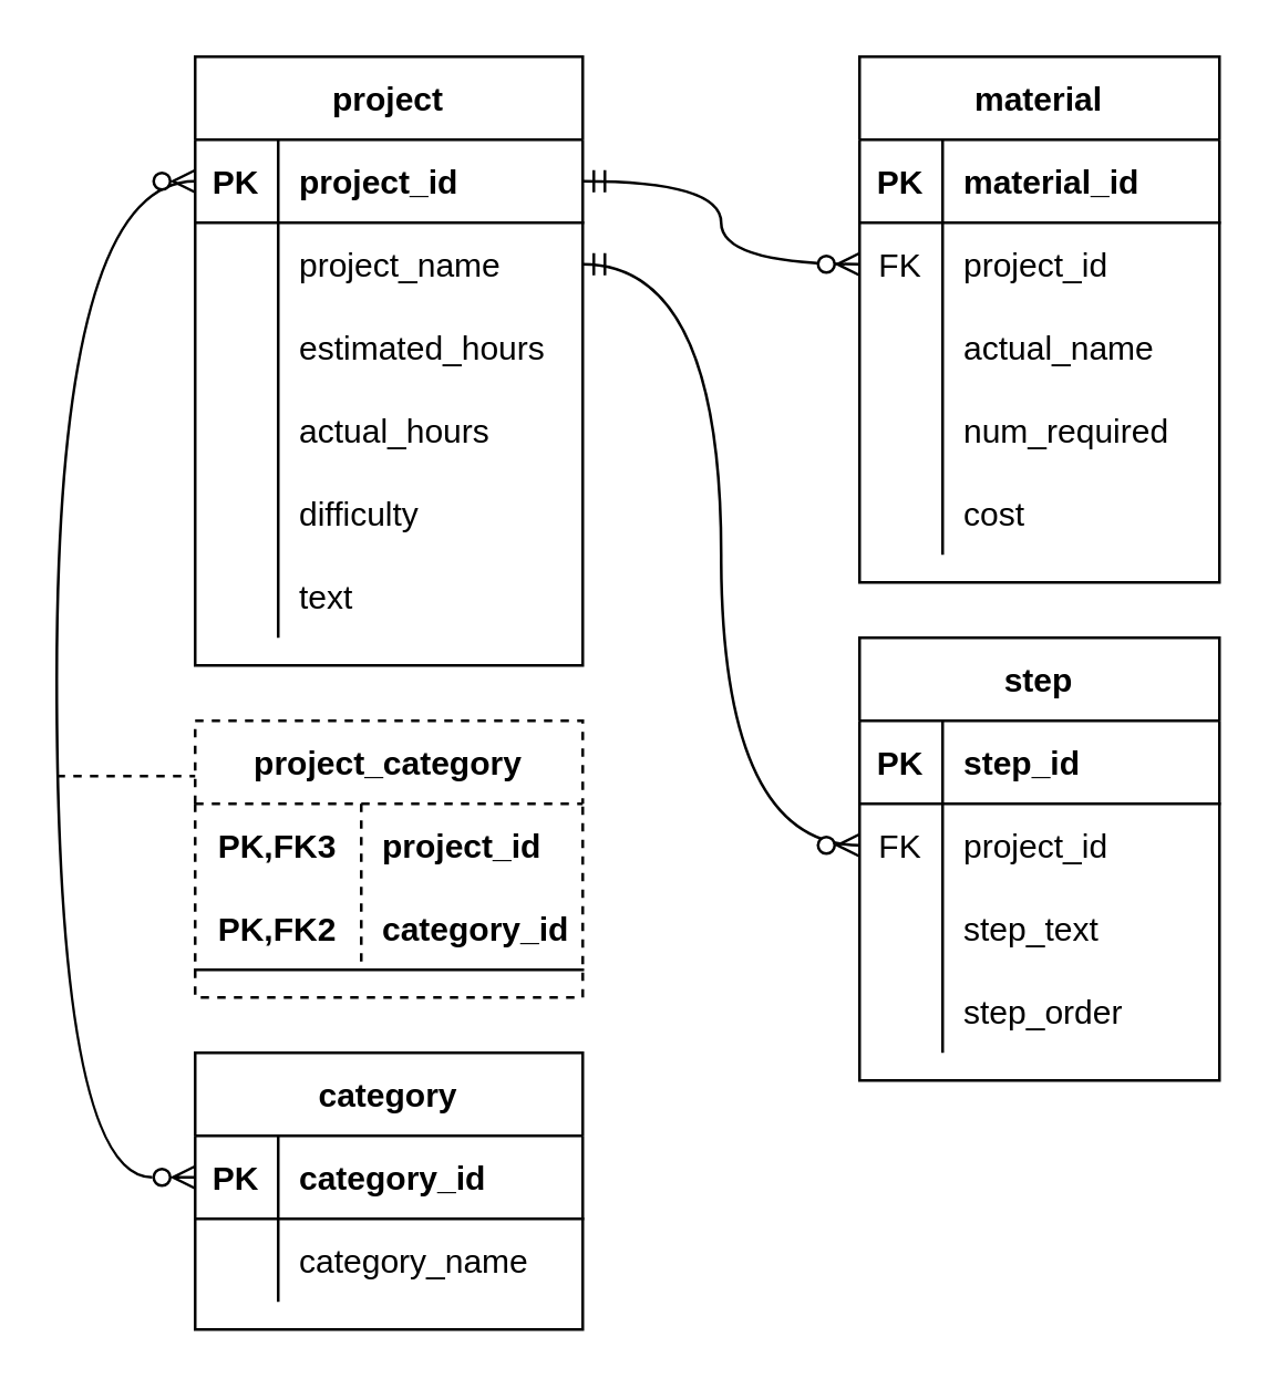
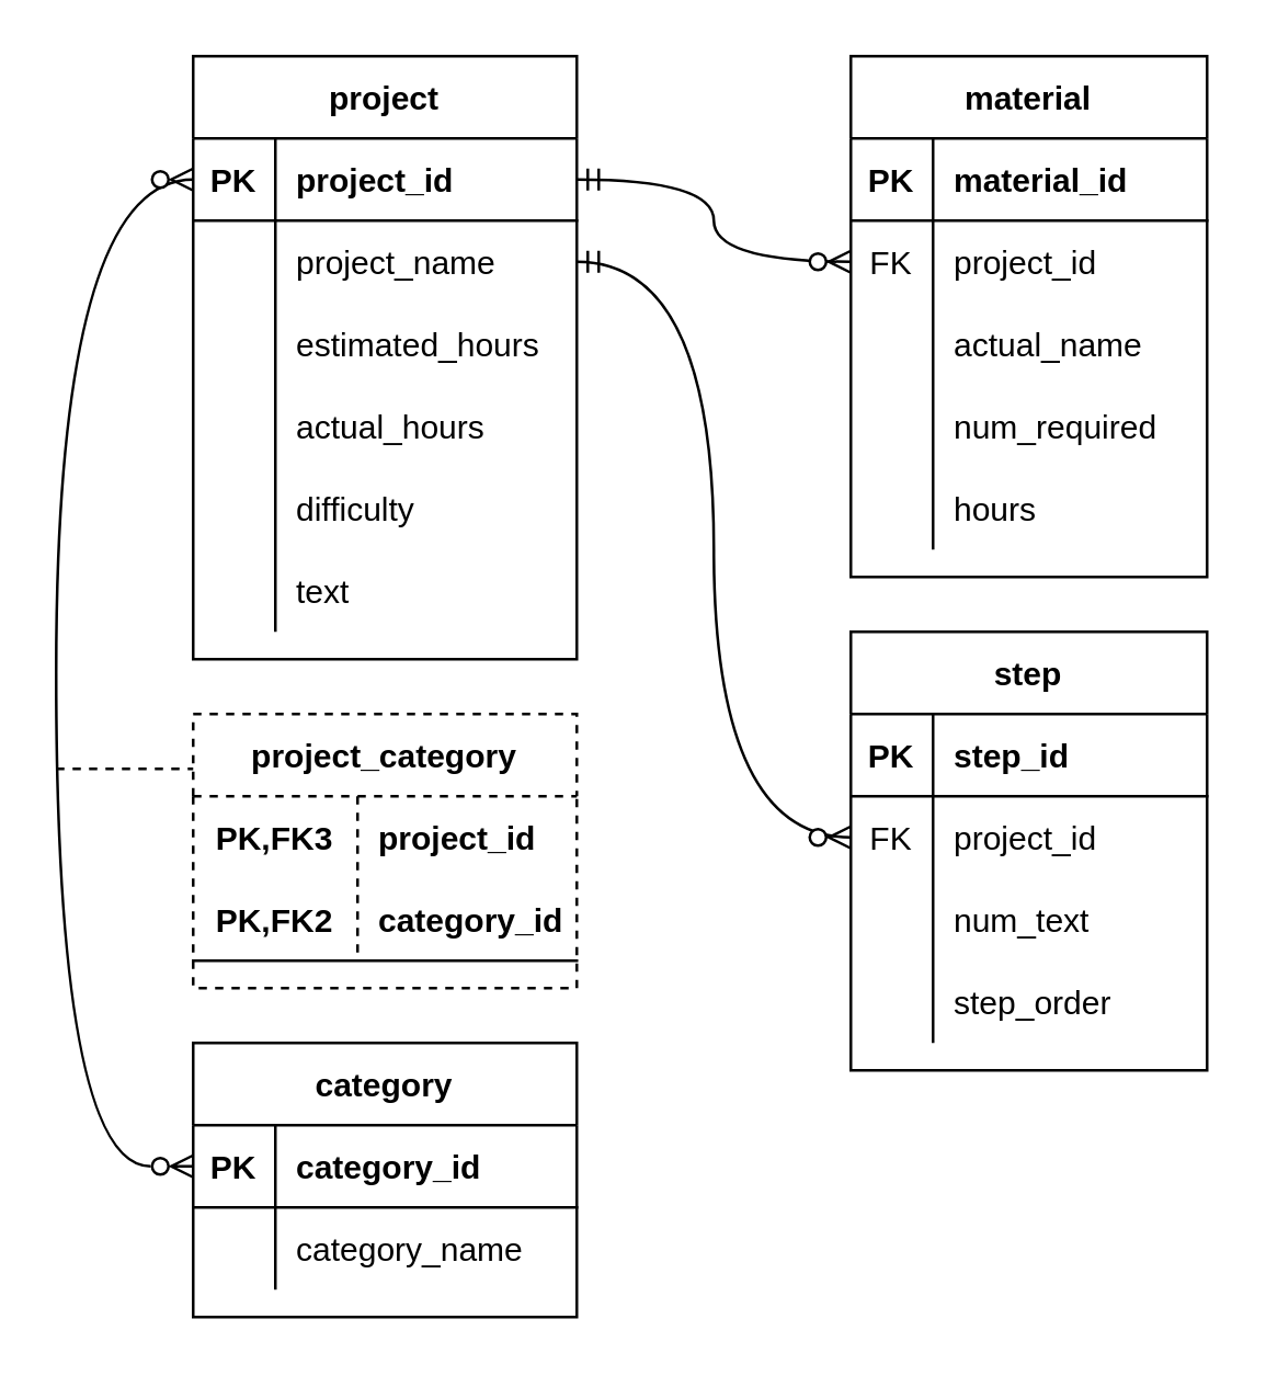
  <mxCell id="0" />
  <mxCell id="1" parent="0" />
  <mxCell id="2" value="project" style="shape=table;startSize=30;container=1;collapsible=1;childLayout=tableLayout;fixedRows=1;rowLines=0;fontStyle=1;align=center;resizeLast=1;" vertex="1" parent="1"><mxGeometry x="70" y="20" width="140" height="220" as="geometry" /></mxCell>
  <mxCell id="3" value="" style="shape=tableRow;horizontal=0;startSize=0;swimlaneHead=0;swimlaneBody=0;fillColor=none;collapsible=0;dropTarget=0;points=[[0,0.5],[1,0.5]];portConstraint=eastwest;top=0;left=0;right=0;bottom=1;" vertex="1" parent="2"><mxGeometry y="30" width="140" height="30" as="geometry" /></mxCell>
  <mxCell id="4" value="PK" style="shape=partialRectangle;connectable=0;fillColor=none;top=0;left=0;bottom=0;right=0;fontStyle=1;overflow=hidden;" vertex="1" parent="3"><mxGeometry width="30" height="30" as="geometry"><mxRectangle width="30" height="30" as="alternateBounds" /></mxGeometry></mxCell>
  <mxCell id="5" value="project_id" style="shape=partialRectangle;connectable=0;fillColor=none;top=0;left=0;bottom=0;right=0;align=left;spacingLeft=6;fontStyle=1;overflow=hidden;" vertex="1" parent="3"><mxGeometry x="30" width="110" height="30" as="geometry"><mxRectangle width="110" height="30" as="alternateBounds" /></mxGeometry></mxCell>
  <mxCell id="6" value="" style="shape=tableRow;horizontal=0;startSize=0;swimlaneHead=0;swimlaneBody=0;fillColor=none;collapsible=0;dropTarget=0;points=[[0,0.5],[1,0.5]];portConstraint=eastwest;top=0;left=0;right=0;bottom=0;" vertex="1" parent="2"><mxGeometry y="60" width="140" height="30" as="geometry" /></mxCell>
  <mxCell id="7" value="" style="shape=partialRectangle;connectable=0;fillColor=none;top=0;left=0;bottom=0;right=0;editable=1;overflow=hidden;" vertex="1" parent="6"><mxGeometry width="30" height="30" as="geometry"><mxRectangle width="30" height="30" as="alternateBounds" /></mxGeometry></mxCell>
  <mxCell id="8" value="project_name" style="shape=partialRectangle;connectable=0;fillColor=none;top=0;left=0;bottom=0;right=0;align=left;spacingLeft=6;overflow=hidden;" vertex="1" parent="6"><mxGeometry x="30" width="110" height="30" as="geometry"><mxRectangle width="110" height="30" as="alternateBounds" /></mxGeometry></mxCell>
  <mxCell id="9" value="" style="shape=tableRow;horizontal=0;startSize=0;swimlaneHead=0;swimlaneBody=0;fillColor=none;collapsible=0;dropTarget=0;points=[[0,0.5],[1,0.5]];portConstraint=eastwest;top=0;left=0;right=0;bottom=0;" vertex="1" parent="2"><mxGeometry y="90" width="140" height="30" as="geometry" /></mxCell>
  <mxCell id="10" value="" style="shape=partialRectangle;connectable=0;fillColor=none;top=0;left=0;bottom=0;right=0;editable=1;overflow=hidden;" vertex="1" parent="9"><mxGeometry width="30" height="30" as="geometry"><mxRectangle width="30" height="30" as="alternateBounds" /></mxGeometry></mxCell>
  <mxCell id="11" value="estimated_hours" style="shape=partialRectangle;connectable=0;fillColor=none;top=0;left=0;bottom=0;right=0;align=left;spacingLeft=6;overflow=hidden;" vertex="1" parent="9"><mxGeometry x="30" width="110" height="30" as="geometry"><mxRectangle width="110" height="30" as="alternateBounds" /></mxGeometry></mxCell>
  <mxCell id="12" value="" style="shape=tableRow;horizontal=0;startSize=0;swimlaneHead=0;swimlaneBody=0;fillColor=none;collapsible=0;dropTarget=0;points=[[0,0.5],[1,0.5]];portConstraint=eastwest;top=0;left=0;right=0;bottom=0;" vertex="1" parent="2"><mxGeometry y="120" width="140" height="30" as="geometry" /></mxCell>
  <mxCell id="13" value="" style="shape=partialRectangle;connectable=0;fillColor=none;top=0;left=0;bottom=0;right=0;editable=1;overflow=hidden;" vertex="1" parent="12"><mxGeometry width="30" height="30" as="geometry"><mxRectangle width="30" height="30" as="alternateBounds" /></mxGeometry></mxCell>
  <mxCell id="14" value="actual_hours" style="shape=partialRectangle;connectable=0;fillColor=none;top=0;left=0;bottom=0;right=0;align=left;spacingLeft=6;overflow=hidden;" vertex="1" parent="12"><mxGeometry x="30" width="110" height="30" as="geometry"><mxRectangle width="110" height="30" as="alternateBounds" /></mxGeometry></mxCell>
  <mxCell id="15" style="shape=tableRow;horizontal=0;startSize=0;swimlaneHead=0;swimlaneBody=0;fillColor=none;collapsible=0;dropTarget=0;points=[[0,0.5],[1,0.5]];portConstraint=eastwest;top=0;left=0;right=0;bottom=0;" vertex="1" parent="2"><mxGeometry y="150" width="140" height="30" as="geometry" /></mxCell>
  <mxCell id="16" style="shape=partialRectangle;connectable=0;fillColor=none;top=0;left=0;bottom=0;right=0;editable=1;overflow=hidden;" vertex="1" parent="15"><mxGeometry width="30" height="30" as="geometry"><mxRectangle width="30" height="30" as="alternateBounds" /></mxGeometry></mxCell>
  <mxCell id="17" value="difficulty" style="shape=partialRectangle;connectable=0;fillColor=none;top=0;left=0;bottom=0;right=0;align=left;spacingLeft=6;overflow=hidden;" vertex="1" parent="15"><mxGeometry x="30" width="110" height="30" as="geometry"><mxRectangle width="110" height="30" as="alternateBounds" /></mxGeometry></mxCell>
  <mxCell id="18" style="shape=tableRow;horizontal=0;startSize=0;swimlaneHead=0;swimlaneBody=0;fillColor=none;collapsible=0;dropTarget=0;points=[[0,0.5],[1,0.5]];portConstraint=eastwest;top=0;left=0;right=0;bottom=0;" vertex="1" parent="2"><mxGeometry y="180" width="140" height="30" as="geometry" /></mxCell>
  <mxCell id="19" style="shape=partialRectangle;connectable=0;fillColor=none;top=0;left=0;bottom=0;right=0;editable=1;overflow=hidden;" vertex="1" parent="18"><mxGeometry width="30" height="30" as="geometry"><mxRectangle width="30" height="30" as="alternateBounds" /></mxGeometry></mxCell>
  <mxCell id="20" value="text" style="shape=partialRectangle;connectable=0;fillColor=none;top=0;left=0;bottom=0;right=0;align=left;spacingLeft=6;overflow=hidden;" vertex="1" parent="18"><mxGeometry x="30" width="110" height="30" as="geometry"><mxRectangle width="110" height="30" as="alternateBounds" /></mxGeometry></mxCell>
  <mxCell id="21" value="material" style="shape=table;startSize=30;container=1;collapsible=1;childLayout=tableLayout;fixedRows=1;rowLines=0;fontStyle=1;align=center;resizeLast=1;" vertex="1" parent="1"><mxGeometry x="310" y="20" width="130" height="190" as="geometry" /></mxCell>
  <mxCell id="22" value="" style="shape=tableRow;horizontal=0;startSize=0;swimlaneHead=0;swimlaneBody=0;fillColor=none;collapsible=0;dropTarget=0;points=[[0,0.5],[1,0.5]];portConstraint=eastwest;top=0;left=0;right=0;bottom=1;" vertex="1" parent="21"><mxGeometry y="30" width="130" height="30" as="geometry" /></mxCell>
  <mxCell id="23" value="PK" style="shape=partialRectangle;connectable=0;fillColor=none;top=0;left=0;bottom=0;right=0;fontStyle=1;overflow=hidden;" vertex="1" parent="22"><mxGeometry width="30" height="30" as="geometry"><mxRectangle width="30" height="30" as="alternateBounds" /></mxGeometry></mxCell>
  <mxCell id="24" value="material_id" style="shape=partialRectangle;connectable=0;fillColor=none;top=0;left=0;bottom=0;right=0;align=left;spacingLeft=6;fontStyle=1;overflow=hidden;" vertex="1" parent="22"><mxGeometry x="30" width="100" height="30" as="geometry"><mxRectangle width="100" height="30" as="alternateBounds" /></mxGeometry></mxCell>
  <mxCell id="25" value="" style="shape=tableRow;horizontal=0;startSize=0;swimlaneHead=0;swimlaneBody=0;fillColor=none;collapsible=0;dropTarget=0;points=[[0,0.5],[1,0.5]];portConstraint=eastwest;top=0;left=0;right=0;bottom=0;" vertex="1" parent="21"><mxGeometry y="60" width="130" height="30" as="geometry" /></mxCell>
  <mxCell id="26" value="FK" style="shape=partialRectangle;connectable=0;fillColor=none;top=0;left=0;bottom=0;right=0;editable=1;overflow=hidden;" vertex="1" parent="25"><mxGeometry width="30" height="30" as="geometry"><mxRectangle width="30" height="30" as="alternateBounds" /></mxGeometry></mxCell>
  <mxCell id="27" value="project_id" style="shape=partialRectangle;connectable=0;fillColor=none;top=0;left=0;bottom=0;right=0;align=left;spacingLeft=6;overflow=hidden;" vertex="1" parent="25"><mxGeometry x="30" width="100" height="30" as="geometry"><mxRectangle width="100" height="30" as="alternateBounds" /></mxGeometry></mxCell>
  <mxCell id="28" value="" style="shape=tableRow;horizontal=0;startSize=0;swimlaneHead=0;swimlaneBody=0;fillColor=none;collapsible=0;dropTarget=0;points=[[0,0.5],[1,0.5]];portConstraint=eastwest;top=0;left=0;right=0;bottom=0;" vertex="1" parent="21"><mxGeometry y="90" width="130" height="30" as="geometry" /></mxCell>
  <mxCell id="29" value="" style="shape=partialRectangle;connectable=0;fillColor=none;top=0;left=0;bottom=0;right=0;editable=1;overflow=hidden;" vertex="1" parent="28"><mxGeometry width="30" height="30" as="geometry"><mxRectangle width="30" height="30" as="alternateBounds" /></mxGeometry></mxCell>
  <mxCell id="30" value="actual_name" style="shape=partialRectangle;connectable=0;fillColor=none;top=0;left=0;bottom=0;right=0;align=left;spacingLeft=6;overflow=hidden;" vertex="1" parent="28"><mxGeometry x="30" width="100" height="30" as="geometry"><mxRectangle width="100" height="30" as="alternateBounds" /></mxGeometry></mxCell>
  <mxCell id="31" value="" style="shape=tableRow;horizontal=0;startSize=0;swimlaneHead=0;swimlaneBody=0;fillColor=none;collapsible=0;dropTarget=0;points=[[0,0.5],[1,0.5]];portConstraint=eastwest;top=0;left=0;right=0;bottom=0;" vertex="1" parent="21"><mxGeometry y="120" width="130" height="30" as="geometry" /></mxCell>
  <mxCell id="32" value="" style="shape=partialRectangle;connectable=0;fillColor=none;top=0;left=0;bottom=0;right=0;editable=1;overflow=hidden;" vertex="1" parent="31"><mxGeometry width="30" height="30" as="geometry"><mxRectangle width="30" height="30" as="alternateBounds" /></mxGeometry></mxCell>
  <mxCell id="33" value="num_required" style="shape=partialRectangle;connectable=0;fillColor=none;top=0;left=0;bottom=0;right=0;align=left;spacingLeft=6;overflow=hidden;" vertex="1" parent="31"><mxGeometry x="30" width="100" height="30" as="geometry"><mxRectangle width="100" height="30" as="alternateBounds" /></mxGeometry></mxCell>
  <mxCell id="34" style="shape=tableRow;horizontal=0;startSize=0;swimlaneHead=0;swimlaneBody=0;fillColor=none;collapsible=0;dropTarget=0;points=[[0,0.5],[1,0.5]];portConstraint=eastwest;top=0;left=0;right=0;bottom=0;" vertex="1" parent="21"><mxGeometry y="150" width="130" height="30" as="geometry" /></mxCell>
  <mxCell id="35" style="shape=partialRectangle;connectable=0;fillColor=none;top=0;left=0;bottom=0;right=0;editable=1;overflow=hidden;" vertex="1" parent="34"><mxGeometry width="30" height="30" as="geometry"><mxRectangle width="30" height="30" as="alternateBounds" /></mxGeometry></mxCell>
- <mxCell id="36" value="cost" style="shape=partialRectangle;connectable=0;fillColor=none;top=0;left=0;bottom=0;right=0;align=left;spacingLeft=6;overflow=hidden;" vertex="1" parent="34"><mxGeometry x="30" width="100" height="30" as="geometry"><mxRectangle width="100" height="30" as="alternateBounds" /></mxGeometry></mxCell>
+ <mxCell id="36" value="hours" style="shape=partialRectangle;connectable=0;fillColor=none;top=0;left=0;bottom=0;right=0;align=left;spacingLeft=6;overflow=hidden;" vertex="1" parent="34"><mxGeometry x="30" width="100" height="30" as="geometry"><mxRectangle width="100" height="30" as="alternateBounds" /></mxGeometry></mxCell>
  <mxCell id="37" value="step" style="shape=table;startSize=30;container=1;collapsible=1;childLayout=tableLayout;fixedRows=1;rowLines=0;fontStyle=1;align=center;resizeLast=1;" vertex="1" parent="1"><mxGeometry x="310" y="230" width="130" height="160" as="geometry" /></mxCell>
  <mxCell id="38" value="" style="shape=tableRow;horizontal=0;startSize=0;swimlaneHead=0;swimlaneBody=0;fillColor=none;collapsible=0;dropTarget=0;points=[[0,0.5],[1,0.5]];portConstraint=eastwest;top=0;left=0;right=0;bottom=1;" vertex="1" parent="37"><mxGeometry y="30" width="130" height="30" as="geometry" /></mxCell>
  <mxCell id="39" value="PK" style="shape=partialRectangle;connectable=0;fillColor=none;top=0;left=0;bottom=0;right=0;fontStyle=1;overflow=hidden;" vertex="1" parent="38"><mxGeometry width="30" height="30" as="geometry"><mxRectangle width="30" height="30" as="alternateBounds" /></mxGeometry></mxCell>
  <mxCell id="40" value="step_id" style="shape=partialRectangle;connectable=0;fillColor=none;top=0;left=0;bottom=0;right=0;align=left;spacingLeft=6;fontStyle=1;overflow=hidden;" vertex="1" parent="38"><mxGeometry x="30" width="100" height="30" as="geometry"><mxRectangle width="100" height="30" as="alternateBounds" /></mxGeometry></mxCell>
  <mxCell id="41" value="" style="shape=tableRow;horizontal=0;startSize=0;swimlaneHead=0;swimlaneBody=0;fillColor=none;collapsible=0;dropTarget=0;points=[[0,0.5],[1,0.5]];portConstraint=eastwest;top=0;left=0;right=0;bottom=0;" vertex="1" parent="37"><mxGeometry y="60" width="130" height="30" as="geometry" /></mxCell>
  <mxCell id="42" value="FK" style="shape=partialRectangle;connectable=0;fillColor=none;top=0;left=0;bottom=0;right=0;editable=1;overflow=hidden;" vertex="1" parent="41"><mxGeometry width="30" height="30" as="geometry"><mxRectangle width="30" height="30" as="alternateBounds" /></mxGeometry></mxCell>
  <mxCell id="43" value="project_id" style="shape=partialRectangle;connectable=0;fillColor=none;top=0;left=0;bottom=0;right=0;align=left;spacingLeft=6;overflow=hidden;" vertex="1" parent="41"><mxGeometry x="30" width="100" height="30" as="geometry"><mxRectangle width="100" height="30" as="alternateBounds" /></mxGeometry></mxCell>
  <mxCell id="44" value="" style="shape=tableRow;horizontal=0;startSize=0;swimlaneHead=0;swimlaneBody=0;fillColor=none;collapsible=0;dropTarget=0;points=[[0,0.5],[1,0.5]];portConstraint=eastwest;top=0;left=0;right=0;bottom=0;" vertex="1" parent="37"><mxGeometry y="90" width="130" height="30" as="geometry" /></mxCell>
  <mxCell id="45" value="" style="shape=partialRectangle;connectable=0;fillColor=none;top=0;left=0;bottom=0;right=0;editable=1;overflow=hidden;" vertex="1" parent="44"><mxGeometry width="30" height="30" as="geometry"><mxRectangle width="30" height="30" as="alternateBounds" /></mxGeometry></mxCell>
- <mxCell id="46" value="step_text" style="shape=partialRectangle;connectable=0;fillColor=none;top=0;left=0;bottom=0;right=0;align=left;spacingLeft=6;overflow=hidden;" vertex="1" parent="44"><mxGeometry x="30" width="100" height="30" as="geometry"><mxRectangle width="100" height="30" as="alternateBounds" /></mxGeometry></mxCell>
+ <mxCell id="46" value="num_text" style="shape=partialRectangle;connectable=0;fillColor=none;top=0;left=0;bottom=0;right=0;align=left;spacingLeft=6;overflow=hidden;" vertex="1" parent="44"><mxGeometry x="30" width="100" height="30" as="geometry"><mxRectangle width="100" height="30" as="alternateBounds" /></mxGeometry></mxCell>
  <mxCell id="47" value="" style="shape=tableRow;horizontal=0;startSize=0;swimlaneHead=0;swimlaneBody=0;fillColor=none;collapsible=0;dropTarget=0;points=[[0,0.5],[1,0.5]];portConstraint=eastwest;top=0;left=0;right=0;bottom=0;" vertex="1" parent="37"><mxGeometry y="120" width="130" height="30" as="geometry" /></mxCell>
  <mxCell id="48" value="" style="shape=partialRectangle;connectable=0;fillColor=none;top=0;left=0;bottom=0;right=0;editable=1;overflow=hidden;" vertex="1" parent="47"><mxGeometry width="30" height="30" as="geometry"><mxRectangle width="30" height="30" as="alternateBounds" /></mxGeometry></mxCell>
  <mxCell id="49" value="step_order" style="shape=partialRectangle;connectable=0;fillColor=none;top=0;left=0;bottom=0;right=0;align=left;spacingLeft=6;overflow=hidden;" vertex="1" parent="47"><mxGeometry x="30" width="100" height="30" as="geometry"><mxRectangle width="100" height="30" as="alternateBounds" /></mxGeometry></mxCell>
  <mxCell id="50" value="category" style="shape=table;startSize=30;container=1;collapsible=1;childLayout=tableLayout;fixedRows=1;rowLines=0;fontStyle=1;align=center;resizeLast=1;" vertex="1" parent="1"><mxGeometry x="70" y="380" width="140" height="100" as="geometry" /></mxCell>
  <mxCell id="51" value="" style="shape=tableRow;horizontal=0;startSize=0;swimlaneHead=0;swimlaneBody=0;fillColor=none;collapsible=0;dropTarget=0;points=[[0,0.5],[1,0.5]];portConstraint=eastwest;top=0;left=0;right=0;bottom=1;" vertex="1" parent="50"><mxGeometry y="30" width="140" height="30" as="geometry" /></mxCell>
  <mxCell id="52" value="PK" style="shape=partialRectangle;connectable=0;fillColor=none;top=0;left=0;bottom=0;right=0;fontStyle=1;overflow=hidden;" vertex="1" parent="51"><mxGeometry width="30" height="30" as="geometry"><mxRectangle width="30" height="30" as="alternateBounds" /></mxGeometry></mxCell>
  <mxCell id="53" value="category_id" style="shape=partialRectangle;connectable=0;fillColor=none;top=0;left=0;bottom=0;right=0;align=left;spacingLeft=6;fontStyle=1;overflow=hidden;" vertex="1" parent="51"><mxGeometry x="30" width="110" height="30" as="geometry"><mxRectangle width="110" height="30" as="alternateBounds" /></mxGeometry></mxCell>
  <mxCell id="54" value="" style="shape=tableRow;horizontal=0;startSize=0;swimlaneHead=0;swimlaneBody=0;fillColor=none;collapsible=0;dropTarget=0;points=[[0,0.5],[1,0.5]];portConstraint=eastwest;top=0;left=0;right=0;bottom=0;" vertex="1" parent="50"><mxGeometry y="60" width="140" height="30" as="geometry" /></mxCell>
  <mxCell id="55" value="" style="shape=partialRectangle;connectable=0;fillColor=none;top=0;left=0;bottom=0;right=0;editable=1;overflow=hidden;" vertex="1" parent="54"><mxGeometry width="30" height="30" as="geometry"><mxRectangle width="30" height="30" as="alternateBounds" /></mxGeometry></mxCell>
  <mxCell id="56" value="category_name" style="shape=partialRectangle;connectable=0;fillColor=none;top=0;left=0;bottom=0;right=0;align=left;spacingLeft=6;overflow=hidden;" vertex="1" parent="54"><mxGeometry x="30" width="110" height="30" as="geometry"><mxRectangle width="110" height="30" as="alternateBounds" /></mxGeometry></mxCell>
  <mxCell id="57" value="project_category" style="shape=table;startSize=30;container=1;collapsible=1;childLayout=tableLayout;fixedRows=1;rowLines=0;fontStyle=1;align=center;resizeLast=1;dashed=1;" vertex="1" parent="1"><mxGeometry x="70" y="260" width="140" height="100" as="geometry" /></mxCell>
  <mxCell id="58" value="" style="shape=tableRow;horizontal=0;startSize=0;swimlaneHead=0;swimlaneBody=0;fillColor=none;collapsible=0;dropTarget=0;points=[[0,0.5],[1,0.5]];portConstraint=eastwest;top=0;left=0;right=0;bottom=0;" vertex="1" parent="57"><mxGeometry y="30" width="140" height="30" as="geometry" /></mxCell>
  <mxCell id="59" value="PK,FK3" style="shape=partialRectangle;connectable=0;fillColor=none;top=0;left=0;bottom=0;right=0;fontStyle=1;overflow=hidden;" vertex="1" parent="58"><mxGeometry width="60" height="30" as="geometry"><mxRectangle width="60" height="30" as="alternateBounds" /></mxGeometry></mxCell>
  <mxCell id="60" value="project_id" style="shape=partialRectangle;connectable=0;fillColor=none;top=0;left=0;bottom=0;right=0;align=left;spacingLeft=6;fontStyle=1;overflow=hidden;" vertex="1" parent="58"><mxGeometry x="60" width="80" height="30" as="geometry"><mxRectangle width="80" height="30" as="alternateBounds" /></mxGeometry></mxCell>
  <mxCell id="61" value="" style="shape=tableRow;horizontal=0;startSize=0;swimlaneHead=0;swimlaneBody=0;fillColor=none;collapsible=0;dropTarget=0;points=[[0,0.5],[1,0.5]];portConstraint=eastwest;top=0;left=0;right=0;bottom=1;" vertex="1" parent="57"><mxGeometry y="60" width="140" height="30" as="geometry" /></mxCell>
  <mxCell id="62" value="PK,FK2" style="shape=partialRectangle;connectable=0;fillColor=none;top=0;left=0;bottom=0;right=0;fontStyle=1;overflow=hidden;" vertex="1" parent="61"><mxGeometry width="60" height="30" as="geometry"><mxRectangle width="60" height="30" as="alternateBounds" /></mxGeometry></mxCell>
  <mxCell id="63" value="category_id" style="shape=partialRectangle;connectable=0;fillColor=none;top=0;left=0;bottom=0;right=0;align=left;spacingLeft=6;fontStyle=1;overflow=hidden;" vertex="1" parent="61"><mxGeometry x="60" width="80" height="30" as="geometry"><mxRectangle width="80" height="30" as="alternateBounds" /></mxGeometry></mxCell>
  <mxCell id="64" value="" style="fontSize=12;html=1;endArrow=ERzeroToMany;endFill=1;rounded=0;entryX=0;entryY=0.5;entryDx=0;entryDy=0;exitX=0;exitY=0.5;exitDx=0;exitDy=0;edgeStyle=orthogonalEdgeStyle;curved=1;startArrow=ERzeroToMany;startFill=0;" edge="1" parent="1" source="51" target="3"><mxGeometry width="100" height="100" relative="1" as="geometry"><mxPoint x="-40" y="160" as="sourcePoint" /><mxPoint x="60" y="60" as="targetPoint" /><Array as="points"><mxPoint x="20" y="425" /><mxPoint x="20" y="65" /></Array></mxGeometry></mxCell>
  <mxCell id="65" value="" style="endArrow=none;html=1;rounded=0;dashed=1;" edge="1" parent="1"><mxGeometry relative="1" as="geometry"><mxPoint x="20" y="280" as="sourcePoint" /><mxPoint x="70" y="280" as="targetPoint" /></mxGeometry></mxCell>
  <mxCell id="66" value="" style="edgeStyle=orthogonalEdgeStyle;fontSize=12;html=1;endArrow=ERzeroToMany;endFill=1;rounded=0;entryX=0;entryY=0.5;entryDx=0;entryDy=0;exitX=1;exitY=0.5;exitDx=0;exitDy=0;startArrow=ERmandOne;startFill=0;curved=1;" edge="1" parent="1" source="3" target="25"><mxGeometry width="100" height="100" relative="1" as="geometry"><mxPoint x="210" y="180" as="sourcePoint" /><mxPoint x="310" y="80" as="targetPoint" /></mxGeometry></mxCell>
  <mxCell id="67" value="" style="edgeStyle=orthogonalEdgeStyle;fontSize=12;html=1;endArrow=ERzeroToMany;endFill=1;rounded=0;entryX=0;entryY=0.5;entryDx=0;entryDy=0;exitX=1;exitY=0.5;exitDx=0;exitDy=0;startArrow=ERmandOne;startFill=0;curved=1;" edge="1" parent="1" source="6" target="41"><mxGeometry width="100" height="100" relative="1" as="geometry"><mxPoint x="210" y="100" as="sourcePoint" /><mxPoint x="310" y="130" as="targetPoint" /></mxGeometry></mxCell>
